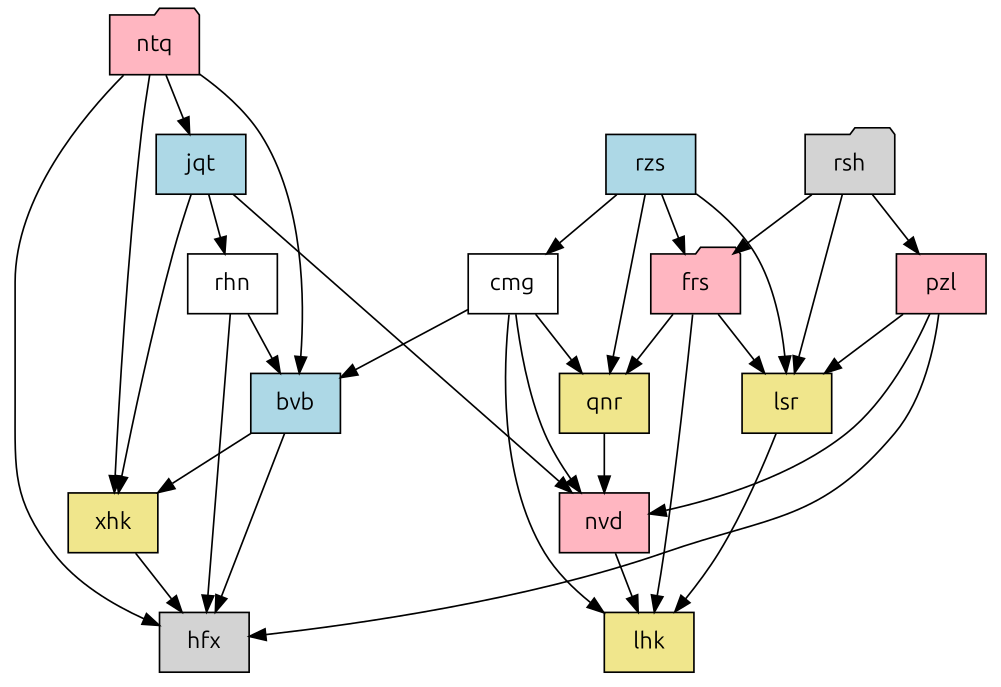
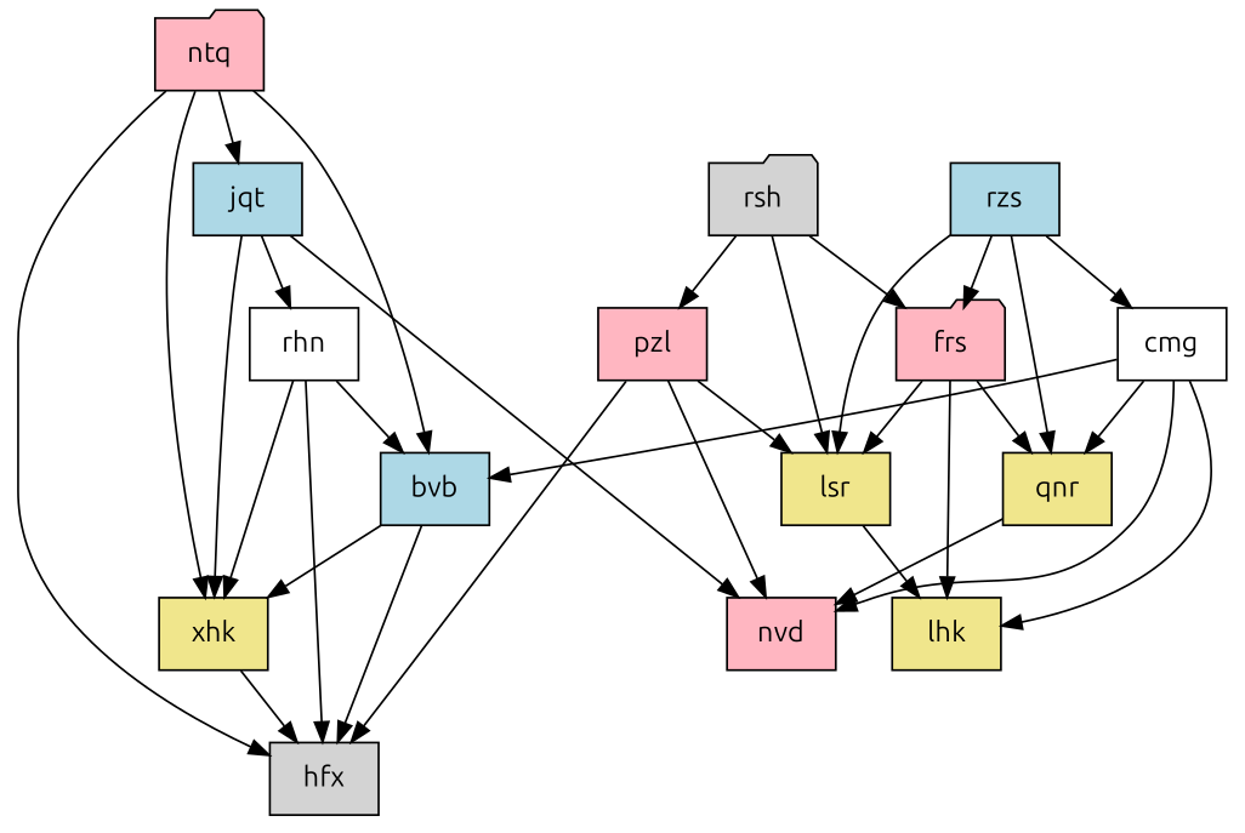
  digraph {
    fontname=Ubuntu
    node [fillcolor=khaki fontname=Ubuntu shape=box style=filled]
    edge [fontname=Ubuntu]
    jqt [fillcolor=lightblue]
    rhn [fillcolor=white]
    xhk
    nvd [fillcolor=lightpink]
    hfx [fillcolor=lightgrey]
    bvb [fillcolor=lightblue]
    lhk
    rsh [fillcolor=lightgrey shape=folder]
    frs [fillcolor=lightpink shape=folder]
    pzl [fillcolor=lightpink]
    lsr
    qnr
    cmg [fillcolor=white]
    ntq [fillcolor=lightpink shape=folder]
    rzs [fillcolor=lightblue]
    jqt -> rhn
    jqt -> xhk
    jqt -> nvd
+   rhn -> xhk
    rhn -> hfx
    rhn -> bvb
    xhk -> hfx
-   nvd -> lhk
    bvb -> xhk
    bvb -> hfx
    rsh -> frs
    rsh -> pzl
    rsh -> lsr
    frs -> lhk
    frs -> lsr
    frs -> qnr
    pzl -> nvd
    pzl -> hfx
    pzl -> lsr
    lsr -> lhk
    qnr -> nvd
    cmg -> nvd
    cmg -> bvb
    cmg -> lhk
    cmg -> qnr
    ntq -> jqt
    ntq -> xhk
    ntq -> hfx
    ntq -> bvb
    rzs -> frs
    rzs -> lsr
    rzs -> qnr
    rzs -> cmg
  }
